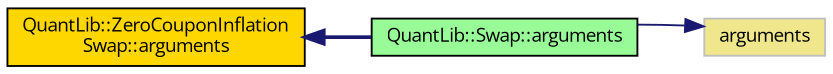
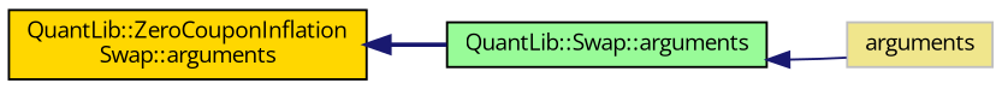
  digraph {
    fontname="Open Sans"
    rankdir=LR
    node [color=black fontname="Open Sans" fontsize=10 shape=record style=filled]
    edge [color=midnightblue dir=back fontname="Open Sans" fontsize=10 labelfontname=Helvetica labelfontsize=10]
    n1 [fillcolor=gold fontcolor=black height=0.2 label="QuantLib::ZeroCouponInflation\lSwap::arguments" width=0.4]
    n2 [fillcolor=palegreen height=0.2 label="QuantLib::Swap::arguments" width=0.4]
    n3 [color=grey75 fillcolor=khaki height=0.2 label=arguments width=0.4]
    n1 -> n2 [style=bold]
-   n3 -> n2 [style=solid]
+   n2 -> n3 [style=solid]
  }
